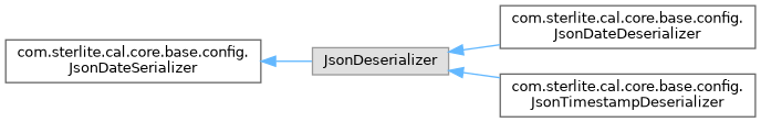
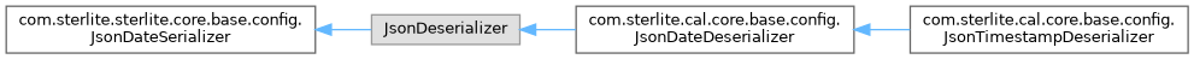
  digraph {
    rankdir=LR
    node [color=grey40 fillcolor=white fontname=Helvetica fontsize=10 shape=box style=filled]
    edge [color=steelblue1 dir=back fontname=Helvetica fontsize=10 labelfontname=Helvetica labelfontsize=10 style=solid]
    n1 [color=grey60 fillcolor="#E0E0E0" height=0.2 label=JsonDeserializer width=0.4]
    n2 [height=0.2 label="com.sterlite.cal.core.base.config.\lJsonDateDeserializer" width=0.4]
    n3 [height=0.2 label="com.sterlite.cal.core.base.config.\lJsonTimestampDeserializer" width=0.4]
-   n4 [height=0.2 label="com.sterlite.cal.core.base.config.\lJsonDateSerializer" width=0.4]
+   n4 [height=0.2 label="com.sterlite.sterlite.core.base.config.\lJsonDateSerializer" width=0.4]
    n1 -> n2
-   n1 -> n3
+   n2 -> n3
    n4 -> n1
  }
